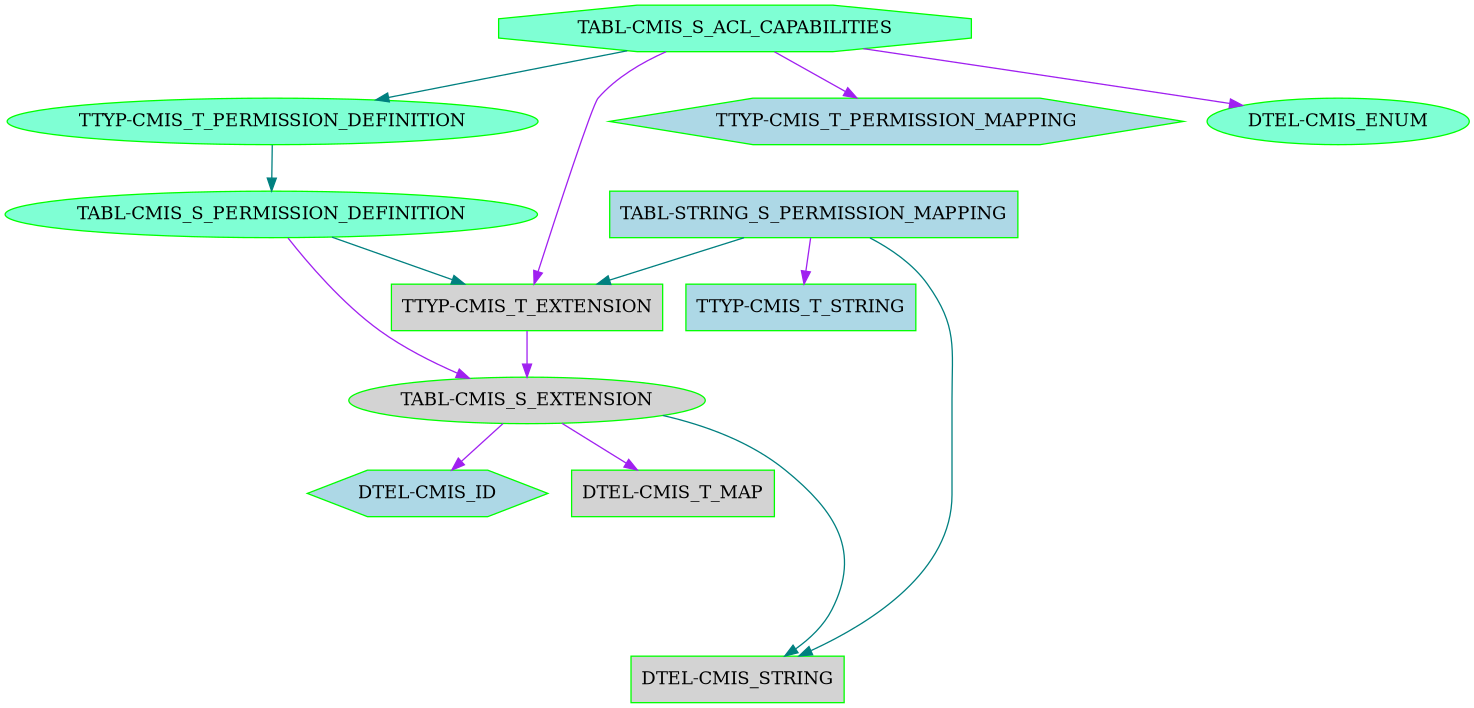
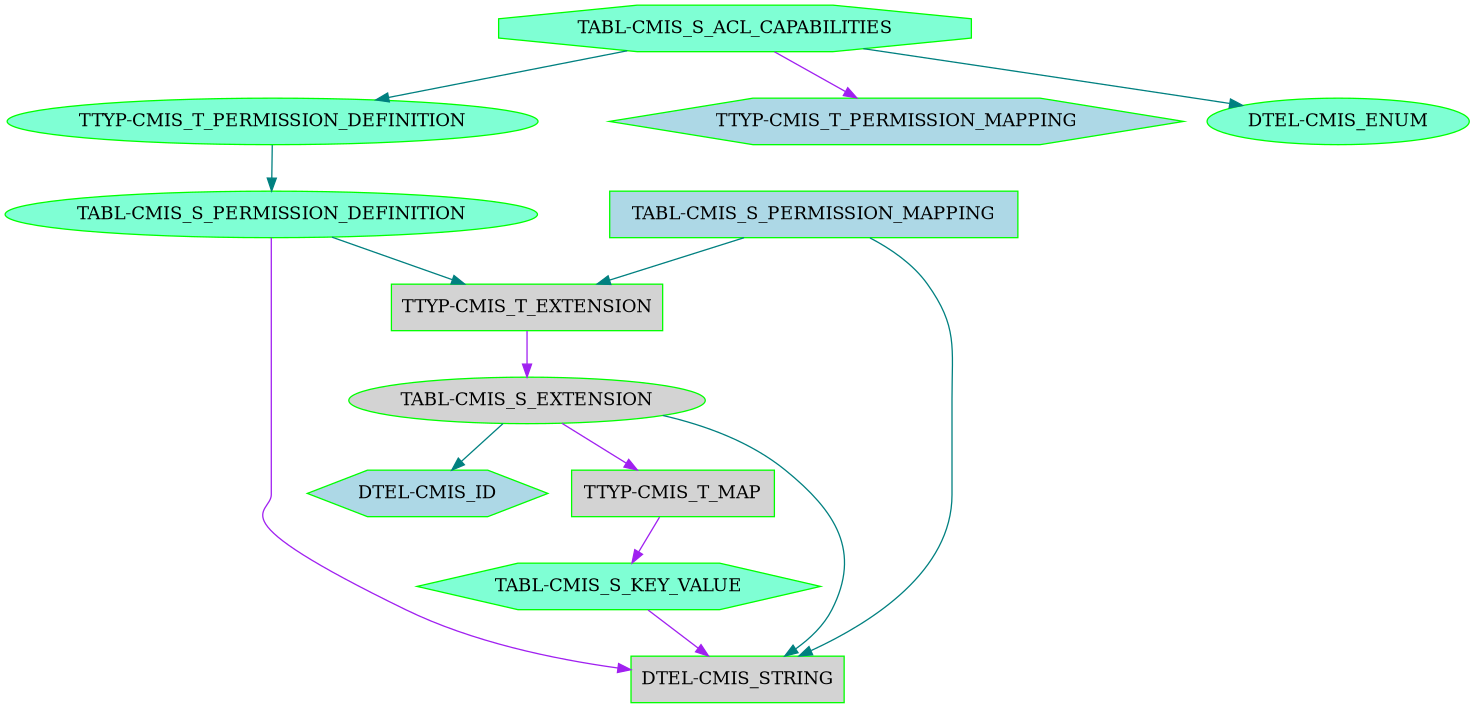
  digraph {
    node [color=green fillcolor=aquamarine shape=box style=filled]
    edge [color=purple]
    "TABL-CMIS_S_ACL_CAPABILITIES" [shape=octagon]
    "TTYP-CMIS_T_EXTENSION" [fillcolor=lightgrey]
    "TTYP-CMIS_T_PERMISSION_DEFINITION" [shape=ellipse]
    "TTYP-CMIS_T_PERMISSION_MAPPING" [fillcolor=lightblue shape=hexagon]
    "DTEL-CMIS_ENUM" [shape=ellipse]
    "TABL-CMIS_S_EXTENSION" [fillcolor=lightgrey shape=ellipse]
    "TABL-CMIS_S_PERMISSION_DEFINITION" [shape=ellipse]
-   "TTYP-CMIS_T_MAP" [fillcolor=lightgrey label="DTEL-CMIS_T_MAP"]
+   "TTYP-CMIS_T_MAP" [fillcolor=lightgrey]
    "DTEL-CMIS_STRING" [fillcolor=lightgrey]
    "DTEL-CMIS_ID" [fillcolor=lightblue shape=hexagon]
-   "TABL-CMIS_S_PERMISSION_MAPPING" [fillcolor=lightblue label="TABL-STRING_S_PERMISSION_MAPPING"]
-   "TTYP-CMIS_T_STRING" [fillcolor=lightblue]
-   "TABL-CMIS_S_ACL_CAPABILITIES" -> "TTYP-CMIS_T_EXTENSION"
+   "TABL-CMIS_S_KEY_VALUE" [shape=hexagon]
+   "TABL-CMIS_S_PERMISSION_MAPPING" [fillcolor=lightblue]
    "TABL-CMIS_S_ACL_CAPABILITIES" -> "TTYP-CMIS_T_PERMISSION_DEFINITION" [color=teal]
    "TABL-CMIS_S_ACL_CAPABILITIES" -> "TTYP-CMIS_T_PERMISSION_MAPPING"
-   "TABL-CMIS_S_ACL_CAPABILITIES" -> "DTEL-CMIS_ENUM"
+   "TABL-CMIS_S_ACL_CAPABILITIES" -> "DTEL-CMIS_ENUM" [color=teal]
    "TTYP-CMIS_T_EXTENSION" -> "TABL-CMIS_S_EXTENSION"
    "TTYP-CMIS_T_PERMISSION_DEFINITION" -> "TABL-CMIS_S_PERMISSION_DEFINITION" [color=teal]
    "TABL-CMIS_S_EXTENSION" -> "TTYP-CMIS_T_MAP"
    "TABL-CMIS_S_EXTENSION" -> "DTEL-CMIS_STRING" [color=teal]
-   "TABL-CMIS_S_EXTENSION" -> "DTEL-CMIS_ID"
+   "TABL-CMIS_S_EXTENSION" -> "DTEL-CMIS_ID" [color=teal]
    "TABL-CMIS_S_PERMISSION_DEFINITION" -> "TTYP-CMIS_T_EXTENSION" [color=teal]
-   "TABL-CMIS_S_PERMISSION_DEFINITION" -> "TABL-CMIS_S_EXTENSION"
+   "TABL-CMIS_S_PERMISSION_DEFINITION" -> "DTEL-CMIS_STRING"
+   "TTYP-CMIS_T_MAP" -> "TABL-CMIS_S_KEY_VALUE"
+   "TABL-CMIS_S_KEY_VALUE" -> "DTEL-CMIS_STRING"
    "TABL-CMIS_S_PERMISSION_MAPPING" -> "TTYP-CMIS_T_EXTENSION" [color=teal]
    "TABL-CMIS_S_PERMISSION_MAPPING" -> "DTEL-CMIS_STRING" [color=teal]
-   "TABL-CMIS_S_PERMISSION_MAPPING" -> "TTYP-CMIS_T_STRING"
  }
